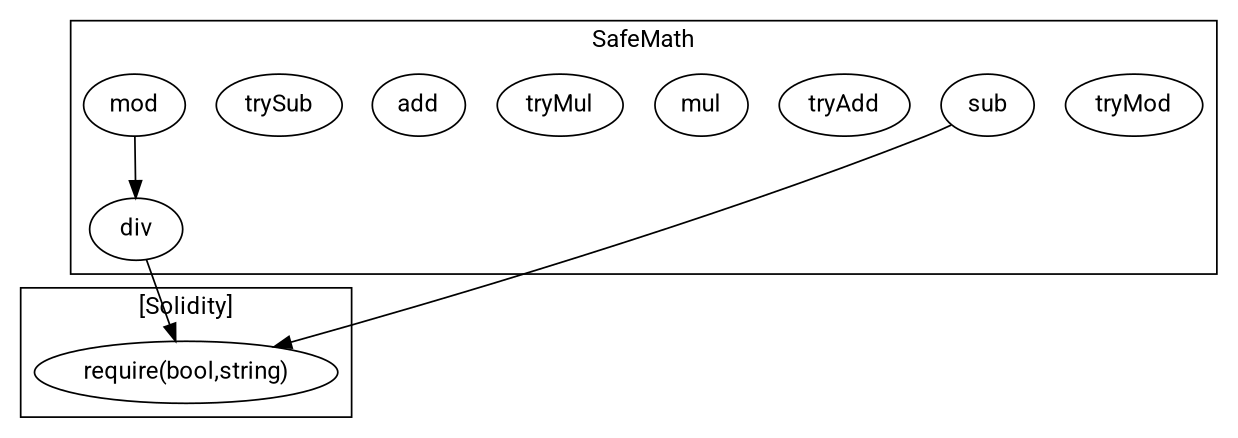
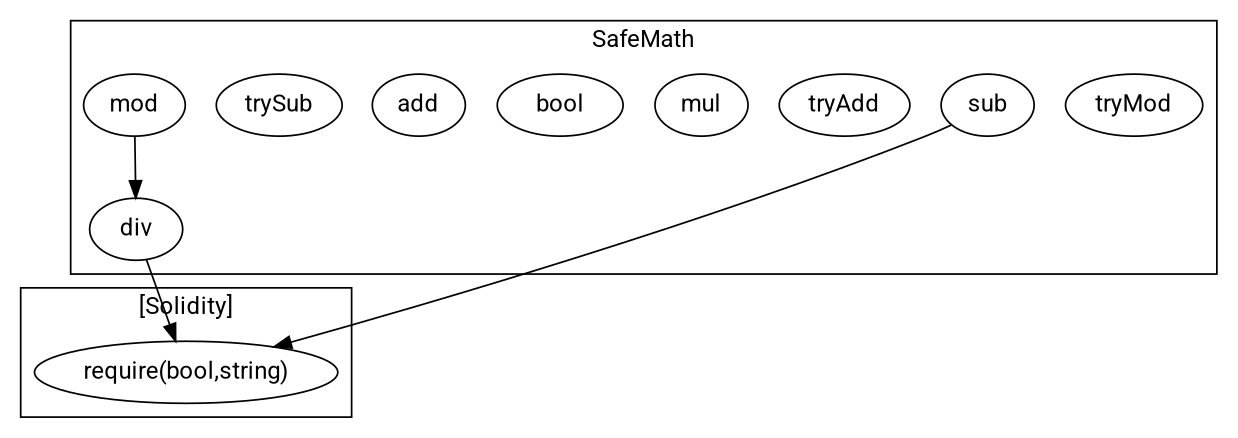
  strict digraph {
    fontname=Roboto
    node [fontname=Roboto]
    edge [fontname=Roboto]
    n1 [label=tryMod]
    n2 [label=div]
    n3 [label=sub]
    n4 [label=tryAdd]
    n5 [label=mul]
-   n6 [label=tryMul]
+   n6 [label=bool]
    n7 [label=add]
    n8 [label=trySub]
    n9 [label=mod]
    "require(bool,string)"
    subgraph cluster_1 {
      label=SafeMath
      n1
      n2
      n3
      n4
      n5
      n6
      n7
      n8
      n9
    }
    subgraph cluster_2 {
      label="[Solidity]"
      "require(bool,string)"
    }
    n2 -> "require(bool,string)"
    n3 -> "require(bool,string)"
    n9 -> n2
  }
